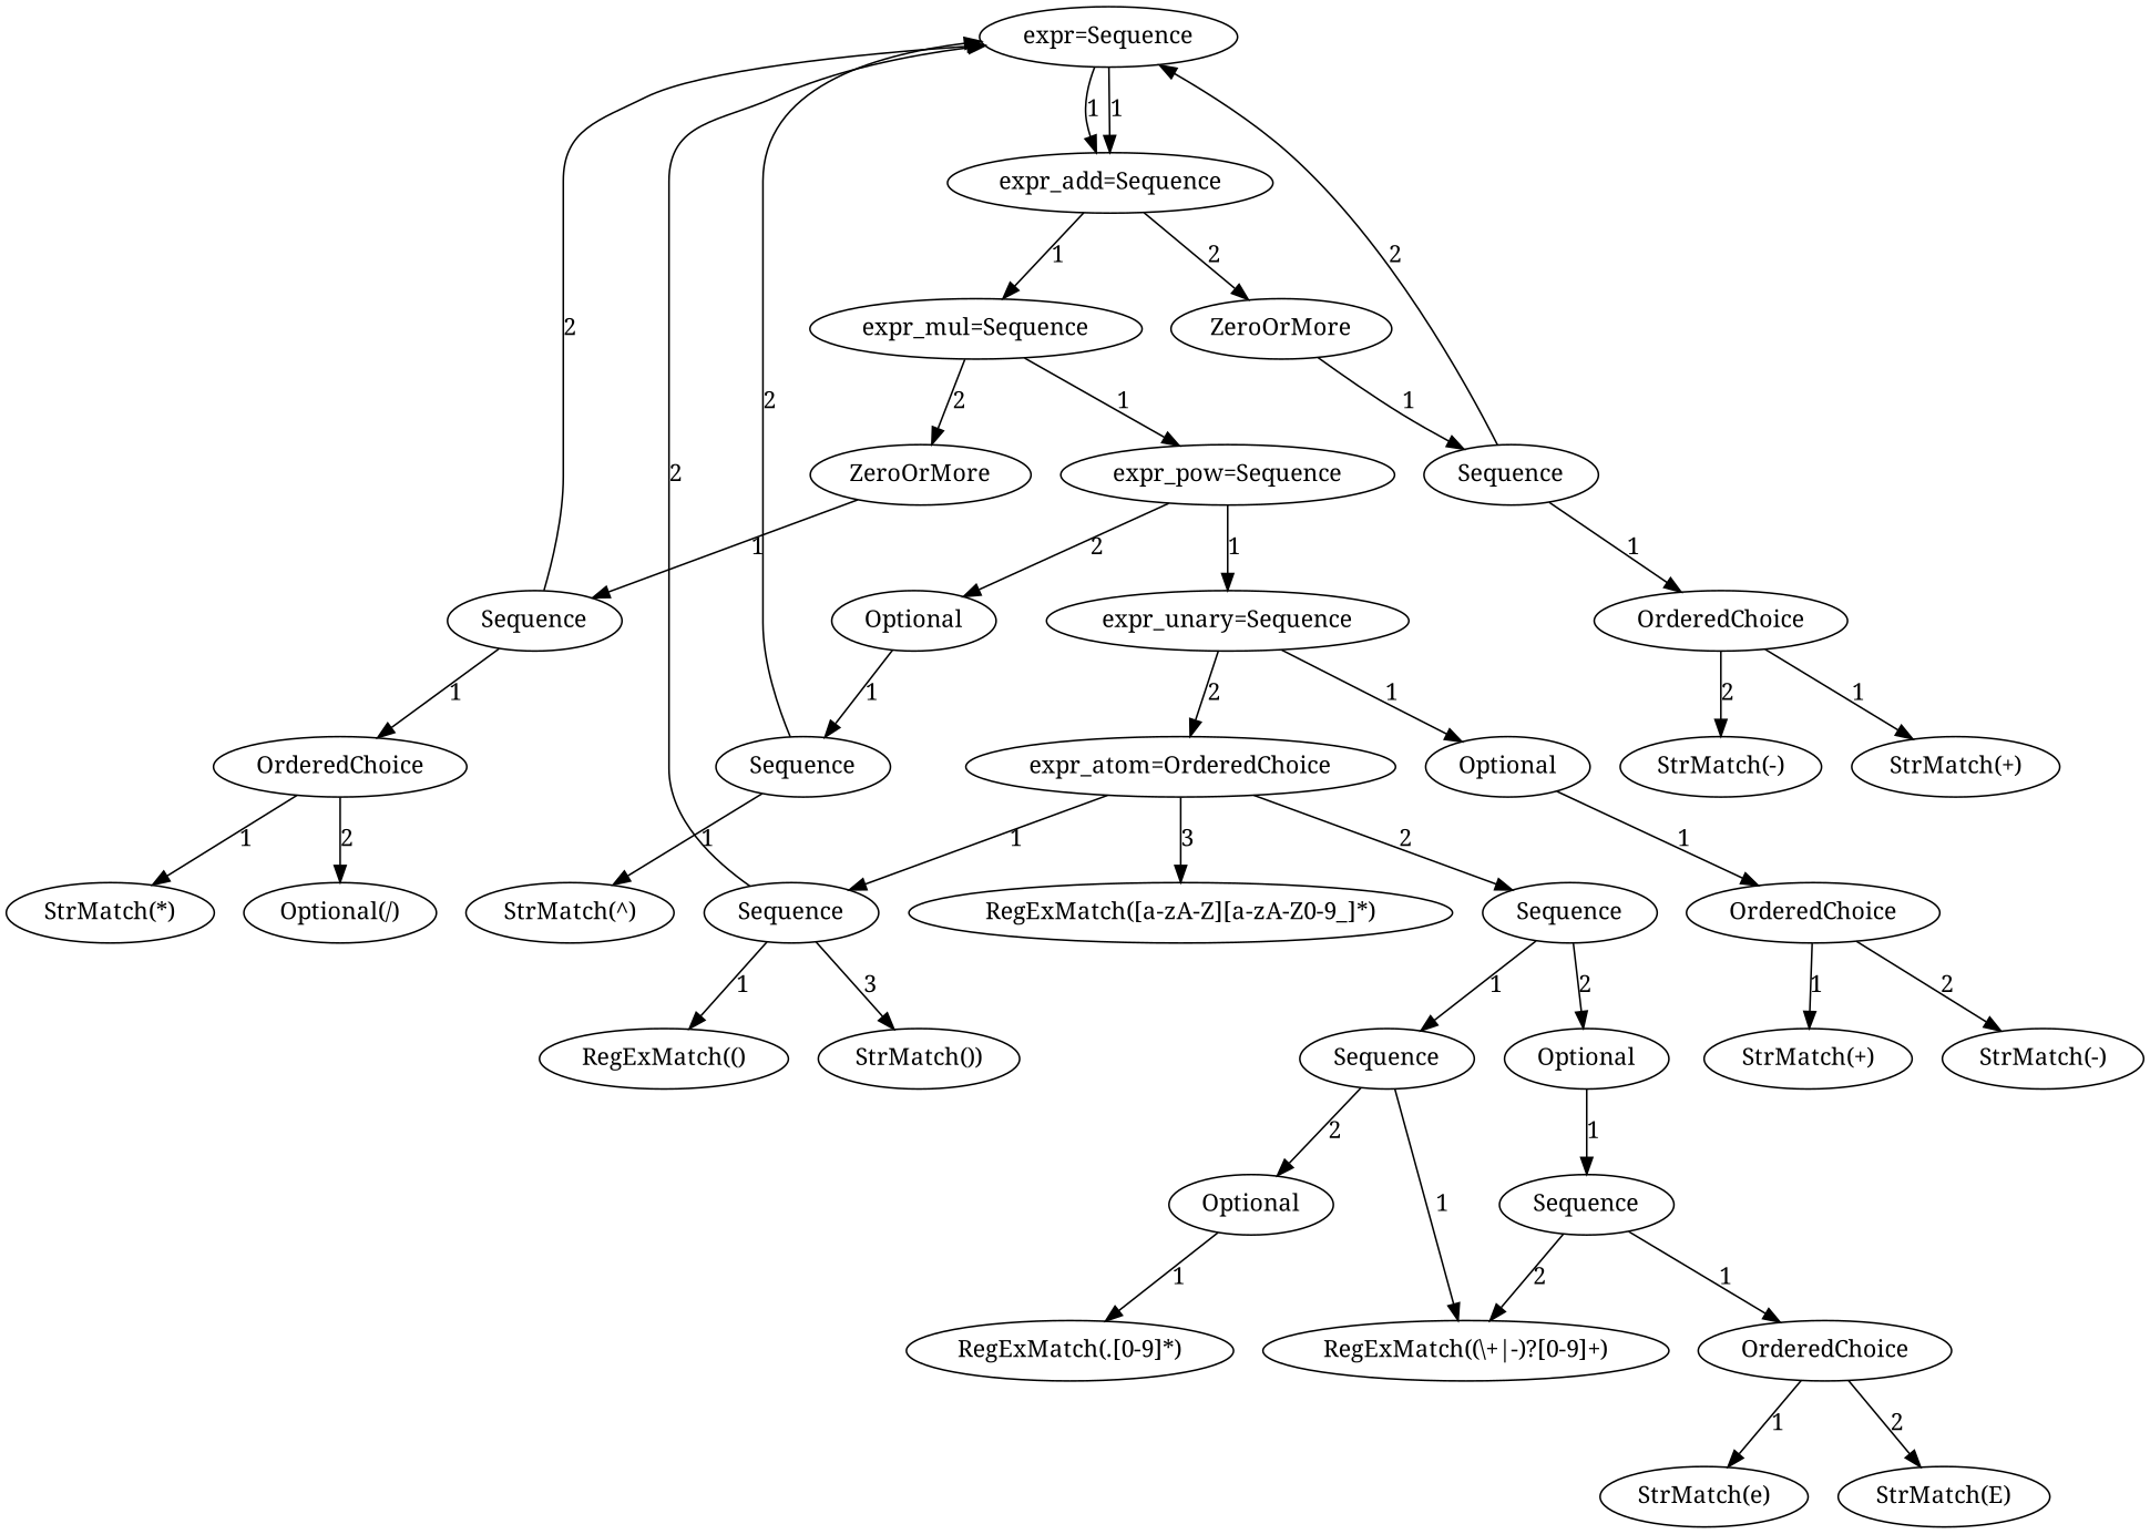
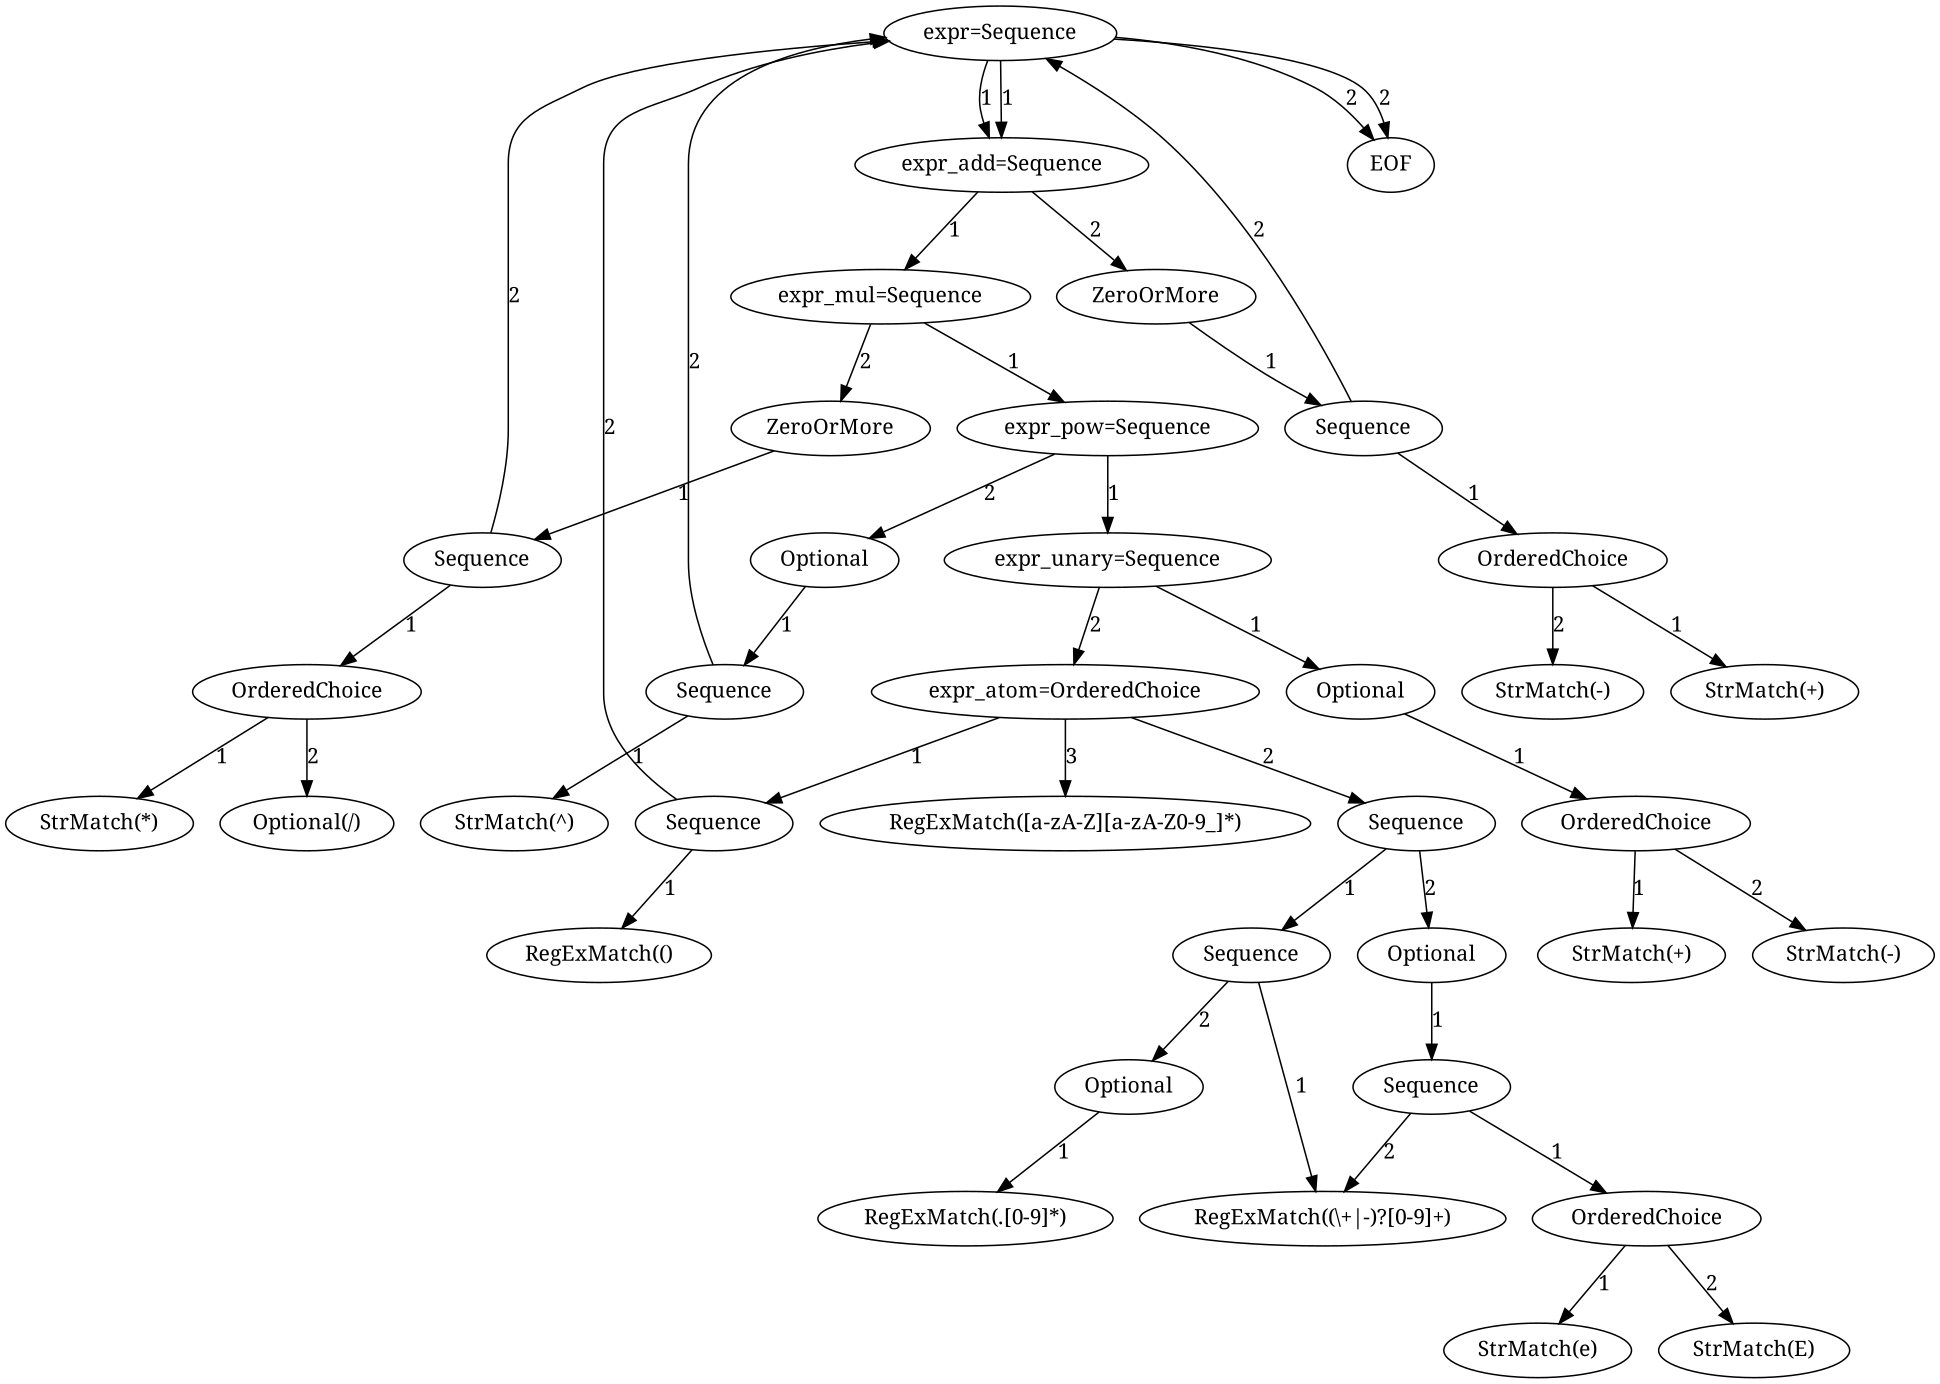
  digraph {
    fontname="Noto Serif"
    node [fontname="Noto Serif"]
    edge [fontname="Noto Serif"]
    n1 [label="expr=Sequence"]
    n2 [label="expr_add=Sequence"]
+   n3 [label=EOF]
    n4 [label="expr_mul=Sequence"]
    n5 [label=ZeroOrMore]
    n6 [label="expr_pow=Sequence"]
    n7 [label=ZeroOrMore]
    n8 [label=Sequence]
    n9 [label="expr_unary=Sequence"]
    n10 [label=Optional]
    n11 [label=Sequence]
    n12 [label=Optional]
    n13 [label="expr_atom=OrderedChoice"]
    n14 [label=Sequence]
    n15 [label=OrderedChoice]
    n16 [label=Sequence]
    n17 [label=Sequence]
    n18 [label="RegExMatch([a-zA-Z][a-zA-Z0-9_]*)"]
    n19 [label="StrMatch(+)"]
    n20 [label="StrMatch(-)"]
    n21 [label="RegExMatch(()"]
-   n22 [label="StrMatch())"]
    n23 [label=Sequence]
    n24 [label=Optional]
    n25 [label="RegExMatch((\\+|-)?[0-9]+)"]
    n26 [label=Optional]
    n27 [label=Sequence]
    n28 [label="RegExMatch(.[0-9]*)"]
    n29 [label=OrderedChoice]
    n30 [label="StrMatch(e)"]
    n31 [label="StrMatch(E)"]
    n32 [label="StrMatch(^)"]
    n33 [label=OrderedChoice]
    n34 [label="StrMatch(*)"]
    n35 [label="Optional(/)"]
    n36 [label=OrderedChoice]
    n37 [label="StrMatch(+)"]
    n38 [label="StrMatch(-)"]
    n1 -> n2 [label=1]
    n1 -> n2 [label=1]
+   n1 -> n3 [label=2]
+   n1 -> n3 [label=2]
    n2 -> n4 [label=1]
    n2 -> n5 [label=2]
    n4 -> n6 [label=1]
    n4 -> n7 [label=2]
    n5 -> n8 [label=1]
    n6 -> n9 [label=1]
    n6 -> n10 [label=2]
    n7 -> n11 [label=1]
    n8 -> n1 [label=2]
    n8 -> n36 [label=1]
    n9 -> n12 [label=1]
    n9 -> n13 [label=2]
    n10 -> n14 [label=1]
    n11 -> n1 [label=2]
    n11 -> n33 [label=1]
    n12 -> n15 [label=1]
    n13 -> n16 [label=1]
    n13 -> n17 [label=2]
    n13 -> n18 [label=3]
    n14 -> n1 [label=2]
    n14 -> n32 [label=1]
    n15 -> n19 [label=1]
    n15 -> n20 [label=2]
    n16 -> n1 [label=2]
    n16 -> n21 [label=1]
-   n16 -> n22 [label=3]
    n17 -> n23 [label=1]
    n17 -> n24 [label=2]
    n23 -> n25 [label=1]
    n23 -> n26 [label=2]
    n24 -> n27 [label=1]
    n26 -> n28 [label=1]
    n27 -> n25 [label=2]
    n27 -> n29 [label=1]
    n29 -> n30 [label=1]
    n29 -> n31 [label=2]
    n33 -> n34 [label=1]
    n33 -> n35 [label=2]
    n36 -> n37 [label=1]
    n36 -> n38 [label=2]
  }
